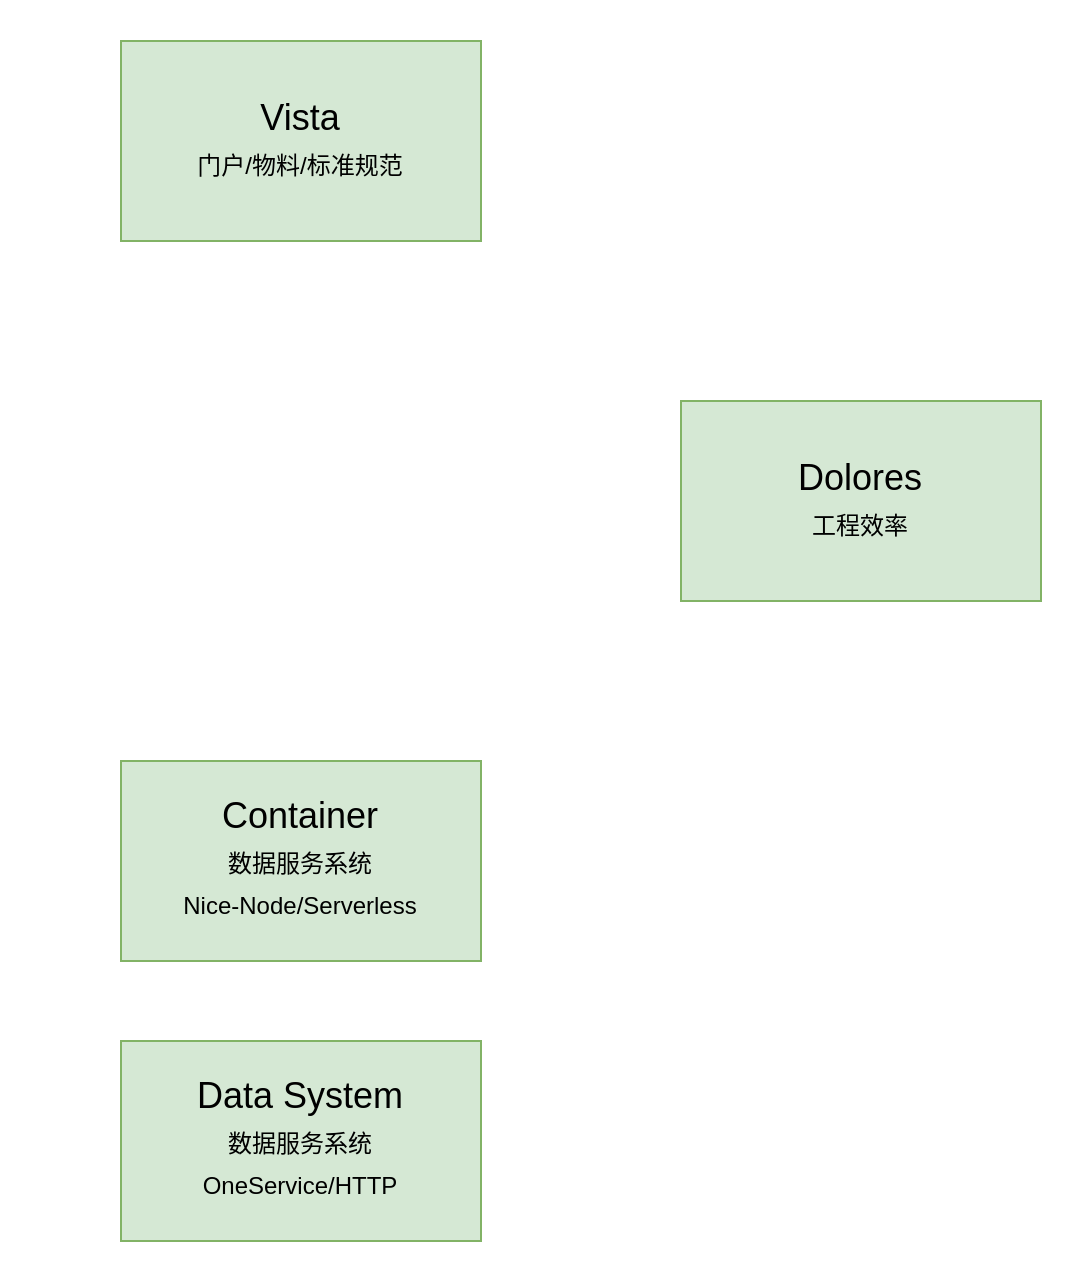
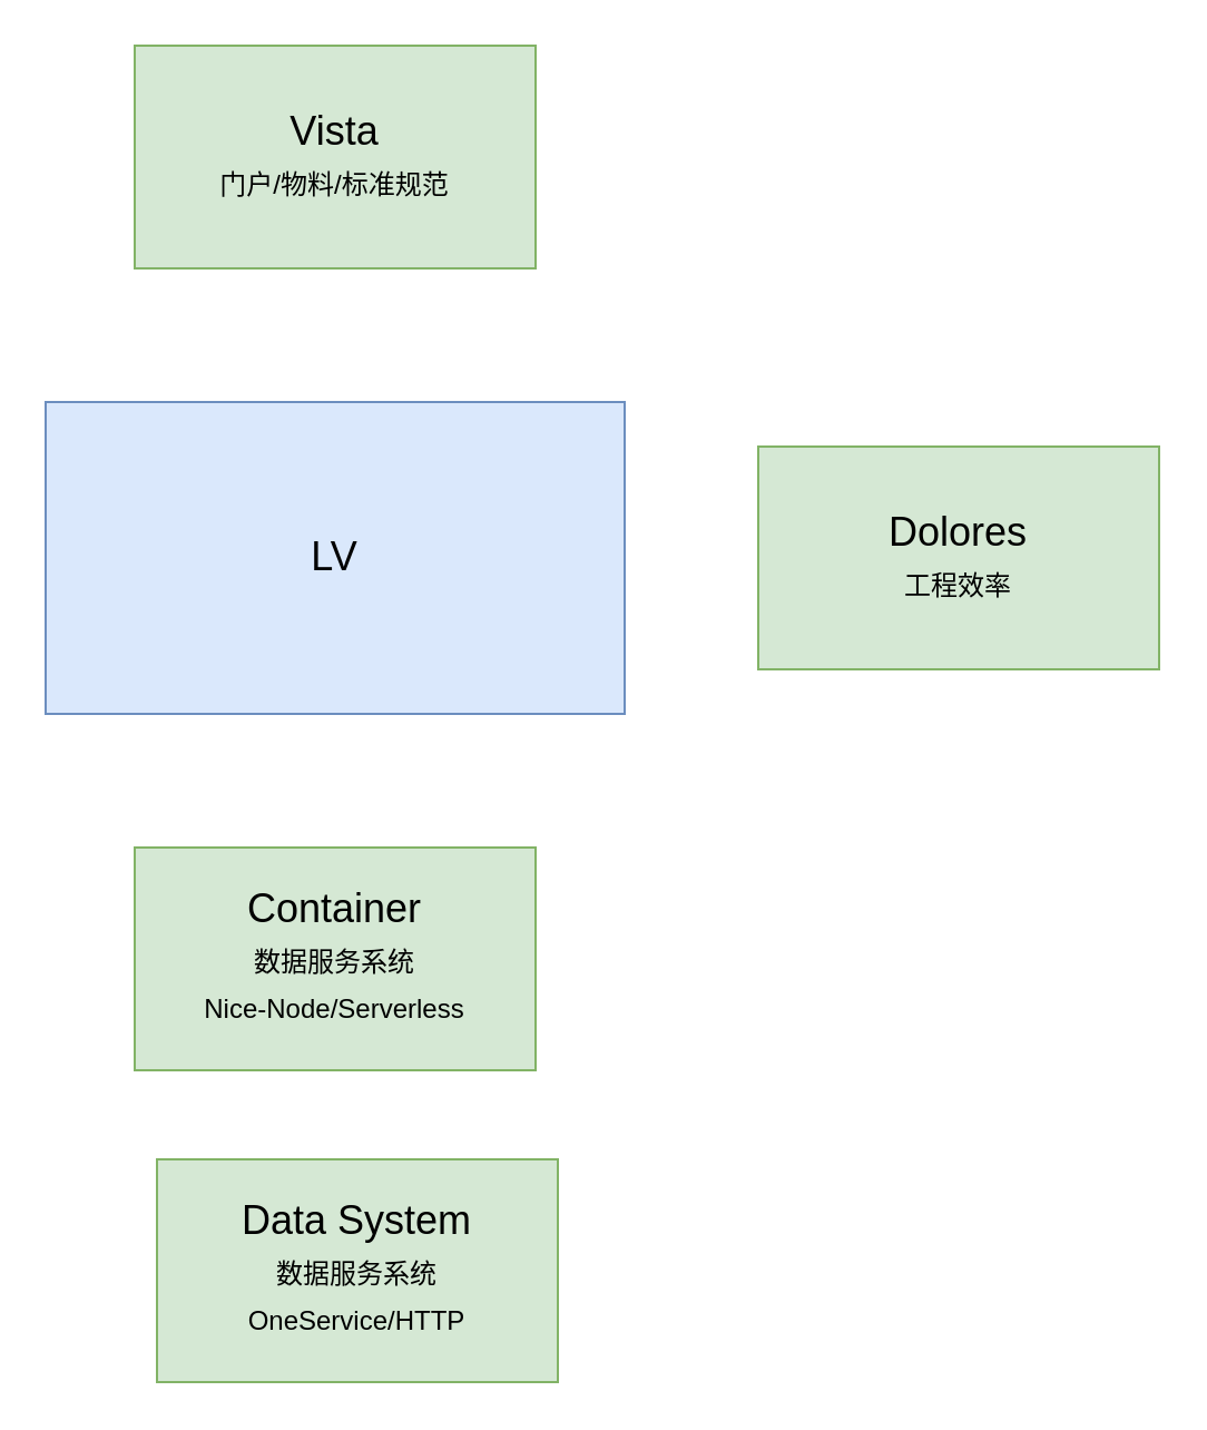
  <mxCell id="0" />
  <mxCell id="1" parent="0" />
+ <mxCell id="2" value="LV" style="rounded=0;whiteSpace=wrap;html=1;fontSize=18;fillColor=#dae8fc;strokeColor=#6c8ebf;" vertex="1" parent="1"><mxGeometry x="20" y="180" width="260" height="140" as="geometry" /></mxCell>
  <mxCell id="3" value="Dolores&lt;br&gt;&lt;font style=&quot;font-size: 12px&quot;&gt;工程效率&lt;/font&gt;" style="rounded=0;whiteSpace=wrap;html=1;fontSize=18;fillColor=#d5e8d4;strokeColor=#82b366;" vertex="1" parent="1"><mxGeometry x="340" y="200" width="180" height="100" as="geometry" /></mxCell>
  <mxCell id="4" value="Container&lt;br&gt;&lt;font style=&quot;font-size: 12px&quot;&gt;数据服务系统&lt;br&gt;Nice-Node/Serverless&lt;/font&gt;" style="rounded=0;whiteSpace=wrap;html=1;fontSize=18;fillColor=#d5e8d4;strokeColor=#82b366;" vertex="1" parent="1"><mxGeometry x="60" y="380" width="180" height="100" as="geometry" /></mxCell>
- <mxCell id="5" value="Data System&lt;br&gt;&lt;font style=&quot;font-size: 12px&quot;&gt;数据服务系统&lt;br&gt;OneService/HTTP&lt;/font&gt;" style="rounded=0;whiteSpace=wrap;html=1;fontSize=18;fillColor=#d5e8d4;strokeColor=#82b366;" vertex="1" parent="1"><mxGeometry x="60" y="520" width="180" height="100" as="geometry" /></mxCell>
+ <mxCell id="5" value="Data System&lt;br&gt;&lt;font style=&quot;font-size: 12px&quot;&gt;数据服务系统&lt;br&gt;OneService/HTTP&lt;/font&gt;" style="rounded=0;whiteSpace=wrap;html=1;fontSize=18;fillColor=#d5e8d4;strokeColor=#82b366;" vertex="1" parent="1"><mxGeometry x="70" y="520" width="180" height="100" as="geometry" /></mxCell>
  <mxCell id="6" value="Vista&lt;br&gt;&lt;font style=&quot;font-size: 12px&quot;&gt;门户/物料/标准规范&lt;/font&gt;" style="rounded=0;whiteSpace=wrap;html=1;fontSize=18;fillColor=#d5e8d4;strokeColor=#82b366;" vertex="1" parent="1"><mxGeometry x="60" y="20" width="180" height="100" as="geometry" /></mxCell>
